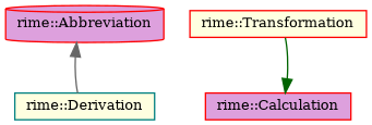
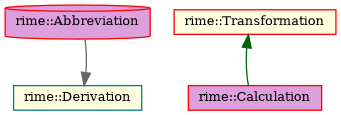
  digraph {
    fontname="DejaVu Serif"
    node [color=red fillcolor=plum fontname="DejaVu Serif" fontsize=10 shape=box style=filled]
    edge [dir=back fontname="DejaVu Serif" fontsize=10 labelfontname=Helvetica labelfontsize=10 style=solid]
    n1 [fontcolor=black height=0.2 label="rime::Abbreviation" shape=cylinder width=0.4]
    n2 [color=teal fillcolor=lightyellow height=0.2 label="rime::Derivation" width=0.4]
    n3 [fillcolor=lightyellow height=0.2 label="rime::Transformation" width=0.4]
    n4 [height=0.2 label="rime::Calculation" width=0.4]
-   n1 -> n2 [color=gray40]
-   n4 -> n3 [color=darkgreen]
+   n2 -> n1 [color=gray40]
+   n3 -> n4 [color=darkgreen]
  }
